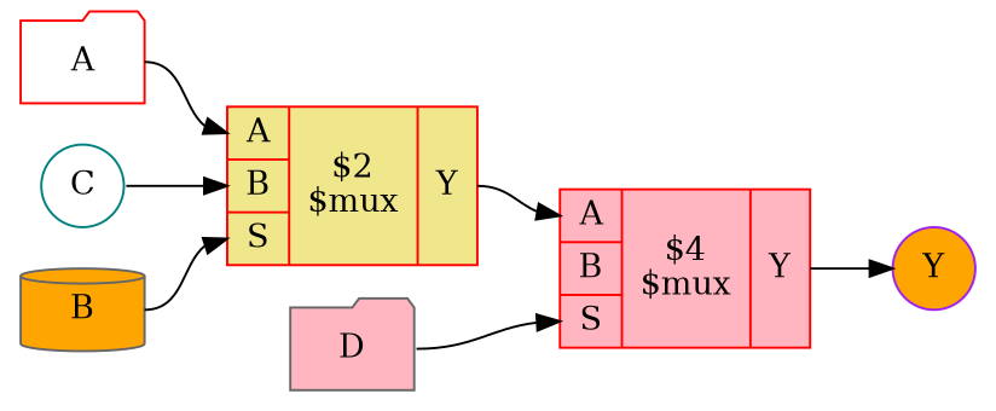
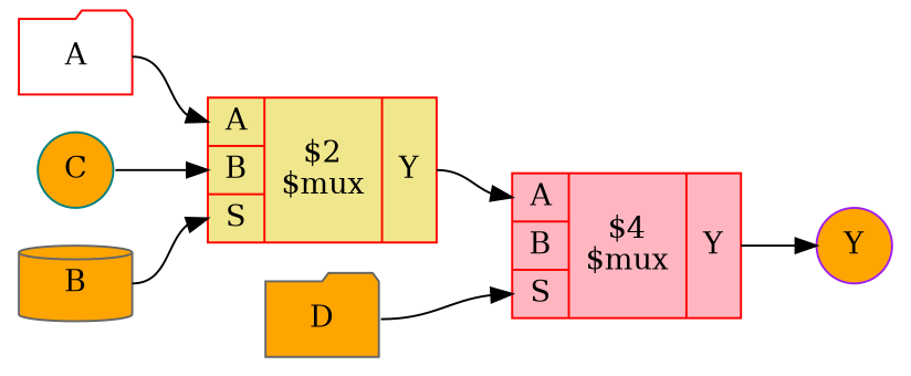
  digraph {
    rankdir=LR
    remincross=true
    node [color=red fillcolor=white fontcolor=black shape=folder style=filled]
    edge [color=black fontcolor=black headport="p2:w" tailport=e]
    n1 [label=A]
    n2 [fillcolor=khaki label="{{<p2> A|<p3> B|<p8> S}|$2\n$mux|{<p7> Y}}" shape=record fontcolor=""]
    n3 [fillcolor=lightpink label="{{<p2> A|<p3> B|<p8> S}|$4\n$mux|{<p7> Y}}" shape=record fontcolor=""]
    n4 [color=gray40 fillcolor=orange label=B shape=cylinder]
-   n5 [color=teal label=C shape=circle]
-   n6 [color=gray40 fillcolor=lightpink label=D]
+   n5 [color=teal fillcolor=orange label=C shape=circle]
+   n6 [color=gray40 fillcolor=orange label=D]
    n7 [color=purple fillcolor=orange label=Y shape=circle]
    n1 -> n2
    n2 -> n3 [tailport="p7:e"]
    n3 -> n7 [headport=w tailport="p7:e"]
    n4 -> n2 [headport="p8:w"]
    n5 -> n2 [headport="p3:w"]
    n6 -> n3 [headport="p8:w"]
  }
